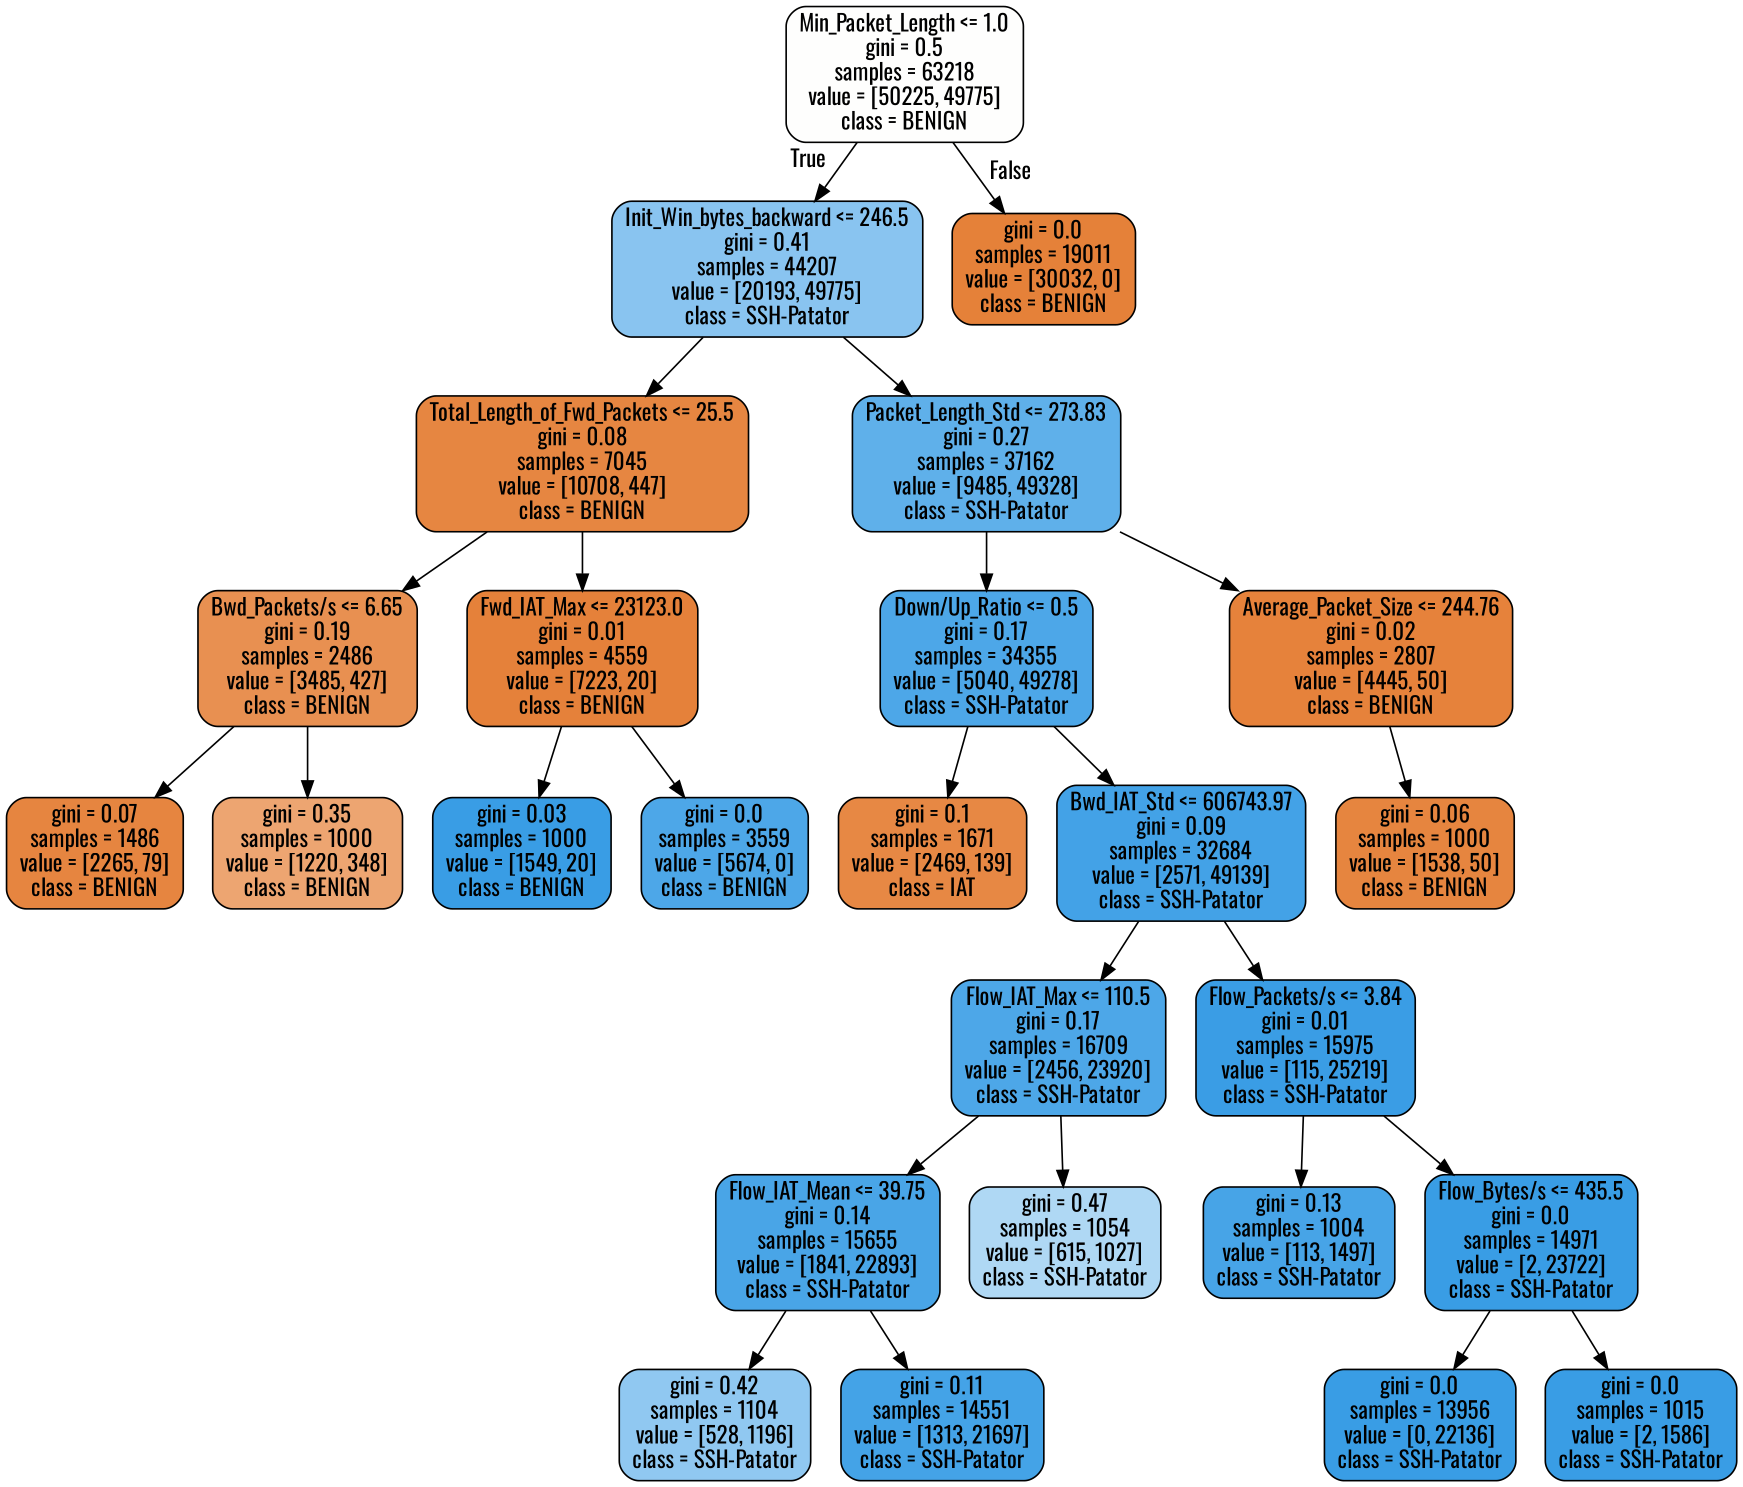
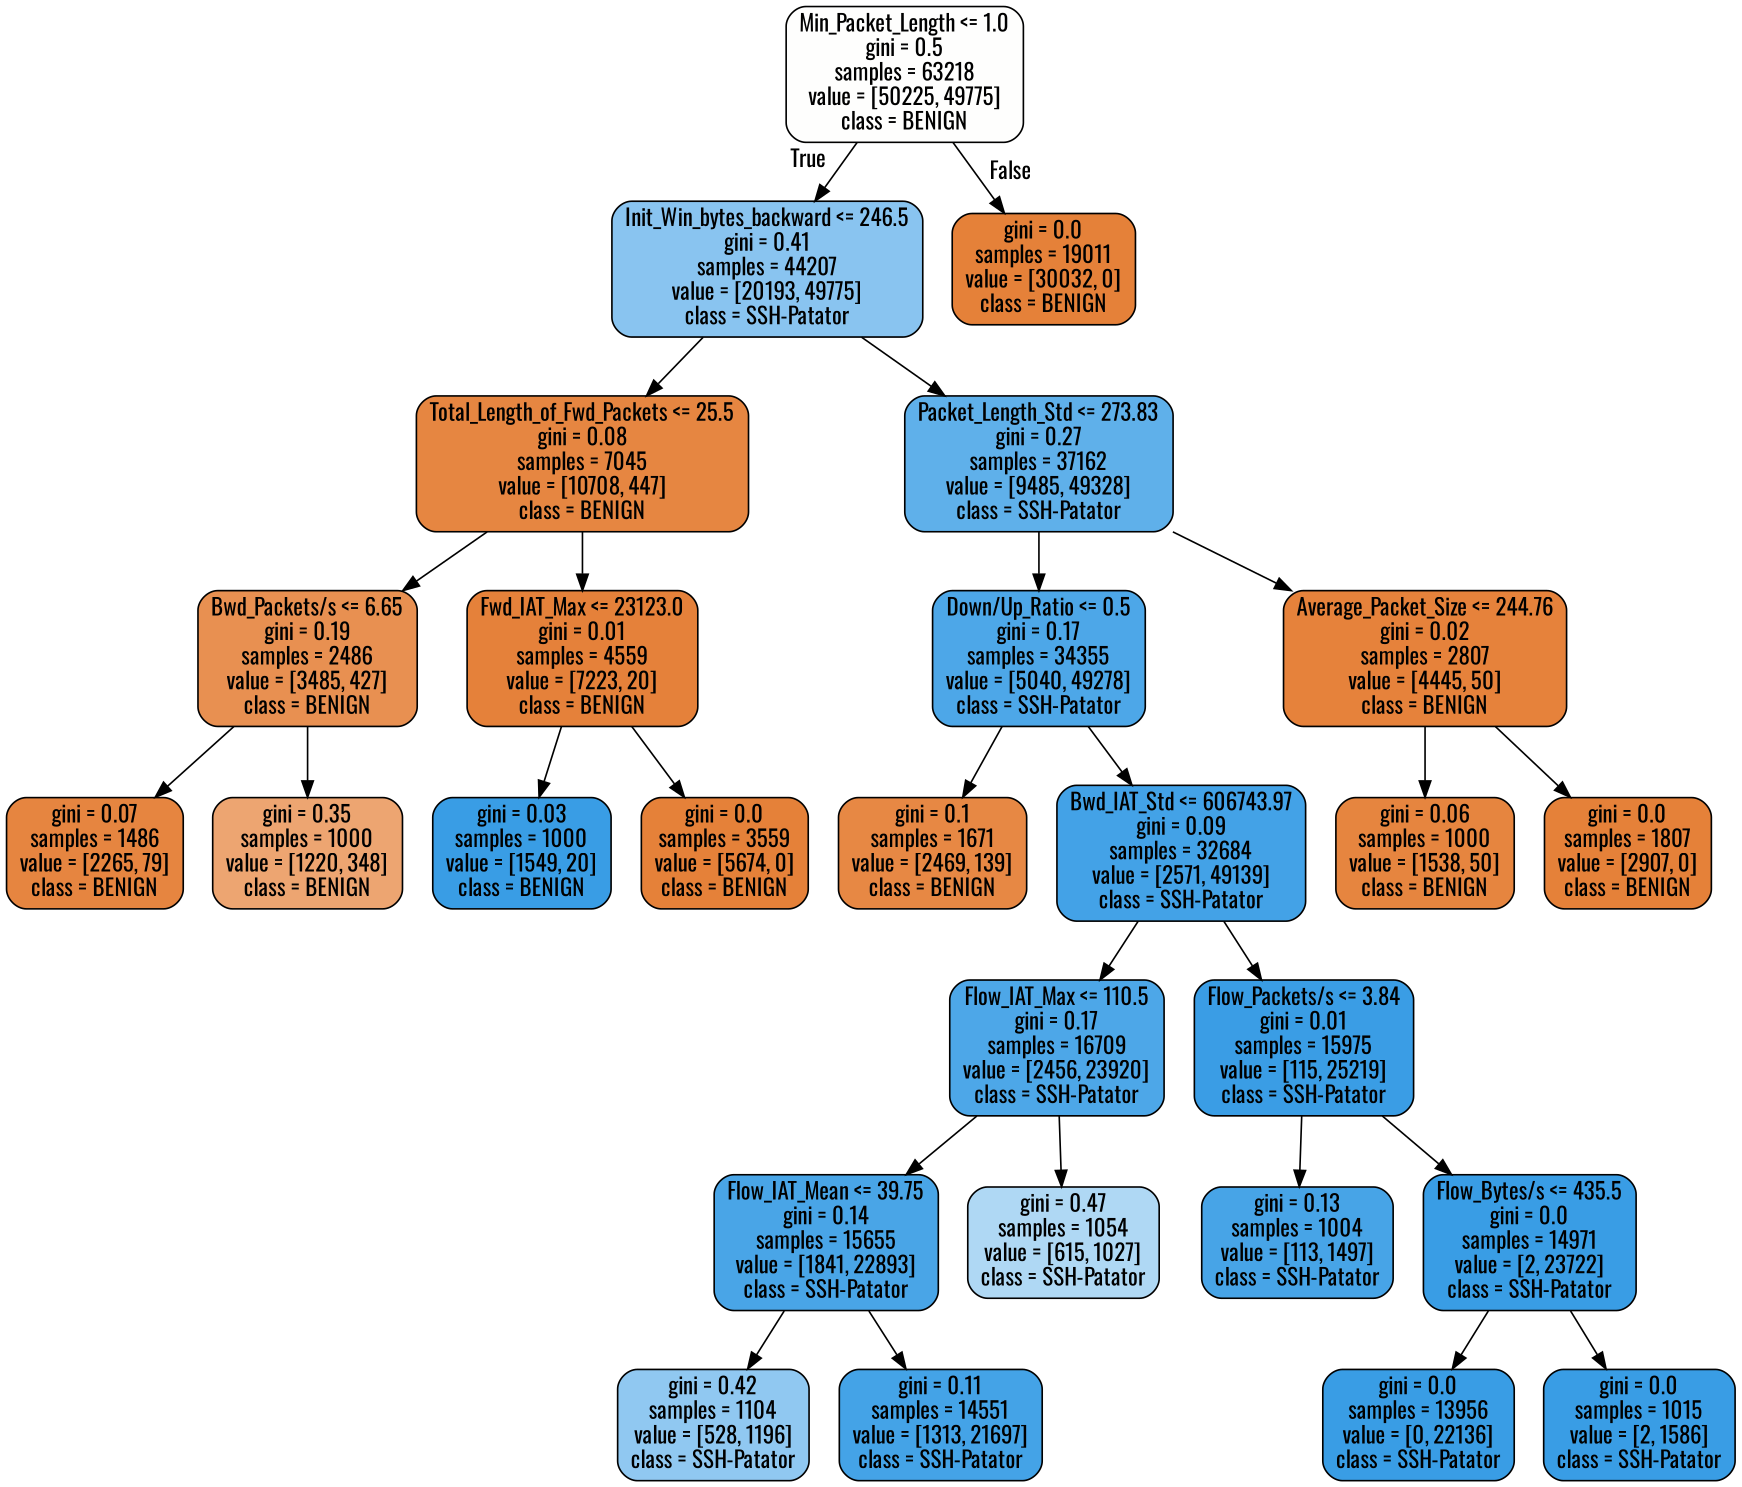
  digraph {
    fontname=Oswald
    node [color=black fillcolor="#399de5ff" fontname=Oswald shape=box style="filled, rounded"]
    edge [fontname=Oswald]
    n1 [fillcolor="#e5813902" label="Min_Packet_Length <= 1.0\ngini = 0.5\nsamples = 63218\nvalue = [50225, 49775]\nclass = BENIGN"]
    n2 [fillcolor="#399de598" label="Init_Win_bytes_backward <= 246.5\ngini = 0.41\nsamples = 44207\nvalue = [20193, 49775]\nclass = SSH-Patator"]
    n3 [fillcolor="#e58139ff" label="gini = 0.0\nsamples = 19011\nvalue = [30032, 0]\nclass = BENIGN"]
    n4 [fillcolor="#e58139f4" label="Total_Length_of_Fwd_Packets <= 25.5\ngini = 0.08\nsamples = 7045\nvalue = [10708, 447]\nclass = BENIGN"]
    n5 [fillcolor="#399de5ce" label="Packet_Length_Std <= 273.83\ngini = 0.27\nsamples = 37162\nvalue = [9485, 49328]\nclass = SSH-Patator"]
    n6 [fillcolor="#e58139e0" label="Bwd_Packets/s <= 6.65\ngini = 0.19\nsamples = 2486\nvalue = [3485, 427]\nclass = BENIGN"]
    n7 [fillcolor="#e58139fe" label="Fwd_IAT_Max <= 23123.0\ngini = 0.01\nsamples = 4559\nvalue = [7223, 20]\nclass = BENIGN"]
    n8 [fillcolor="#399de5e5" label="Down/Up_Ratio <= 0.5\ngini = 0.17\nsamples = 34355\nvalue = [5040, 49278]\nclass = SSH-Patator"]
    n9 [fillcolor="#e58139fc" label="Average_Packet_Size <= 244.76\ngini = 0.02\nsamples = 2807\nvalue = [4445, 50]\nclass = BENIGN"]
    n10 [fillcolor="#e58139f6" label="gini = 0.07\nsamples = 1486\nvalue = [2265, 79]\nclass = BENIGN"]
    n11 [fillcolor="#e58139b6" label="gini = 0.35\nsamples = 1000\nvalue = [1220, 348]\nclass = BENIGN"]
    n12 [label="gini = 0.03\nsamples = 1000\nvalue = [1549, 20]\nclass = BENIGN"]
-   n13 [fillcolor="#399de5e5" label="gini = 0.0\nsamples = 3559\nvalue = [5674, 0]\nclass = BENIGN"]
-   n14 [fillcolor="#e58139f1" label="gini = 0.1\nsamples = 1671\nvalue = [2469, 139]\nclass = IAT"]
+   n13 [fillcolor="#e58139ff" label="gini = 0.0\nsamples = 3559\nvalue = [5674, 0]\nclass = BENIGN"]
+   n14 [fillcolor="#e58139f1" label="gini = 0.1\nsamples = 1671\nvalue = [2469, 139]\nclass = BENIGN"]
    n15 [fillcolor="#399de5f2" label="Bwd_IAT_Std <= 606743.97\ngini = 0.09\nsamples = 32684\nvalue = [2571, 49139]\nclass = SSH-Patator"]
    n16 [fillcolor="#e58139f7" label="gini = 0.06\nsamples = 1000\nvalue = [1538, 50]\nclass = BENIGN"]
+   n17 [fillcolor="#e58139ff" label="gini = 0.0\nsamples = 1807\nvalue = [2907, 0]\nclass = BENIGN"]
    n18 [fillcolor="#399de5e5" label="Flow_IAT_Max <= 110.5\ngini = 0.17\nsamples = 16709\nvalue = [2456, 23920]\nclass = SSH-Patator"]
    n19 [fillcolor="#399de5fe" label="Flow_Packets/s <= 3.84\ngini = 0.01\nsamples = 15975\nvalue = [115, 25219]\nclass = SSH-Patator"]
    n20 [fillcolor="#399de5ea" label="Flow_IAT_Mean <= 39.75\ngini = 0.14\nsamples = 15655\nvalue = [1841, 22893]\nclass = SSH-Patator"]
    n21 [fillcolor="#399de566" label="gini = 0.47\nsamples = 1054\nvalue = [615, 1027]\nclass = SSH-Patator"]
    n22 [fillcolor="#399de5ec" label="gini = 0.13\nsamples = 1004\nvalue = [113, 1497]\nclass = SSH-Patator"]
    n23 [label="Flow_Bytes/s <= 435.5\ngini = 0.0\nsamples = 14971\nvalue = [2, 23722]\nclass = SSH-Patator"]
    n24 [fillcolor="#399de58e" label="gini = 0.42\nsamples = 1104\nvalue = [528, 1196]\nclass = SSH-Patator"]
    n25 [fillcolor="#399de5f0" label="gini = 0.11\nsamples = 14551\nvalue = [1313, 21697]\nclass = SSH-Patator"]
    n26 [label="gini = 0.0\nsamples = 13956\nvalue = [0, 22136]\nclass = SSH-Patator"]
    n27 [label="gini = 0.0\nsamples = 1015\nvalue = [2, 1586]\nclass = SSH-Patator"]
    n1 -> n2 [headlabel=True labelangle=45 labeldistance=2.5]
    n1 -> n3 [headlabel=False labelangle=-45 labeldistance=2.5]
    n2 -> n4
    n2 -> n5
    n4 -> n6
    n4 -> n7
    n5 -> n8
    n5 -> n9
    n6 -> n10
    n6 -> n11
    n7 -> n12
    n7 -> n13
    n8 -> n14
    n8 -> n15
    n9 -> n16
+   n9 -> n17
    n15 -> n18
    n15 -> n19
    n18 -> n20
    n18 -> n21
    n19 -> n22
    n19 -> n23
    n20 -> n24
    n20 -> n25
    n23 -> n26
    n23 -> n27
  }
